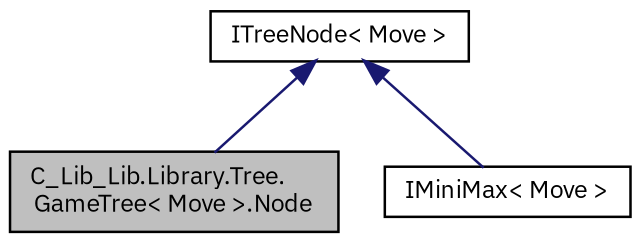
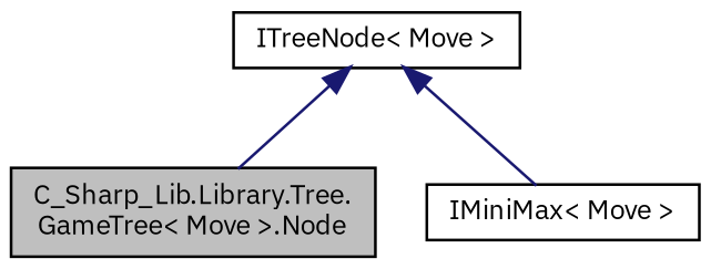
  digraph {
    fontname="IBM Plex Sans"
    node [color=black fillcolor=white fontname="IBM Plex Sans" fontsize=10 shape=record style=filled]
    edge [color=midnightblue dir=back fontname="IBM Plex Sans" fontsize=10 labelfontname=Helvetica labelfontsize=10 style=solid]
-   n1 [fillcolor=grey75 fontcolor=black height=0.2 label="C_Lib_Lib.Library.Tree.\lGameTree\< Move \>.Node" width=0.4]
+   n1 [fillcolor=grey75 fontcolor=black height=0.2 label="C_Sharp_Lib.Library.Tree.\lGameTree\< Move \>.Node" width=0.4]
    n2 [height=0.2 label="IMiniMax\< Move \>" width=0.4]
    n3 [height=0.2 label="ITreeNode\< Move \>" width=0.4]
    n3 -> n1
    n3 -> n2
  }
